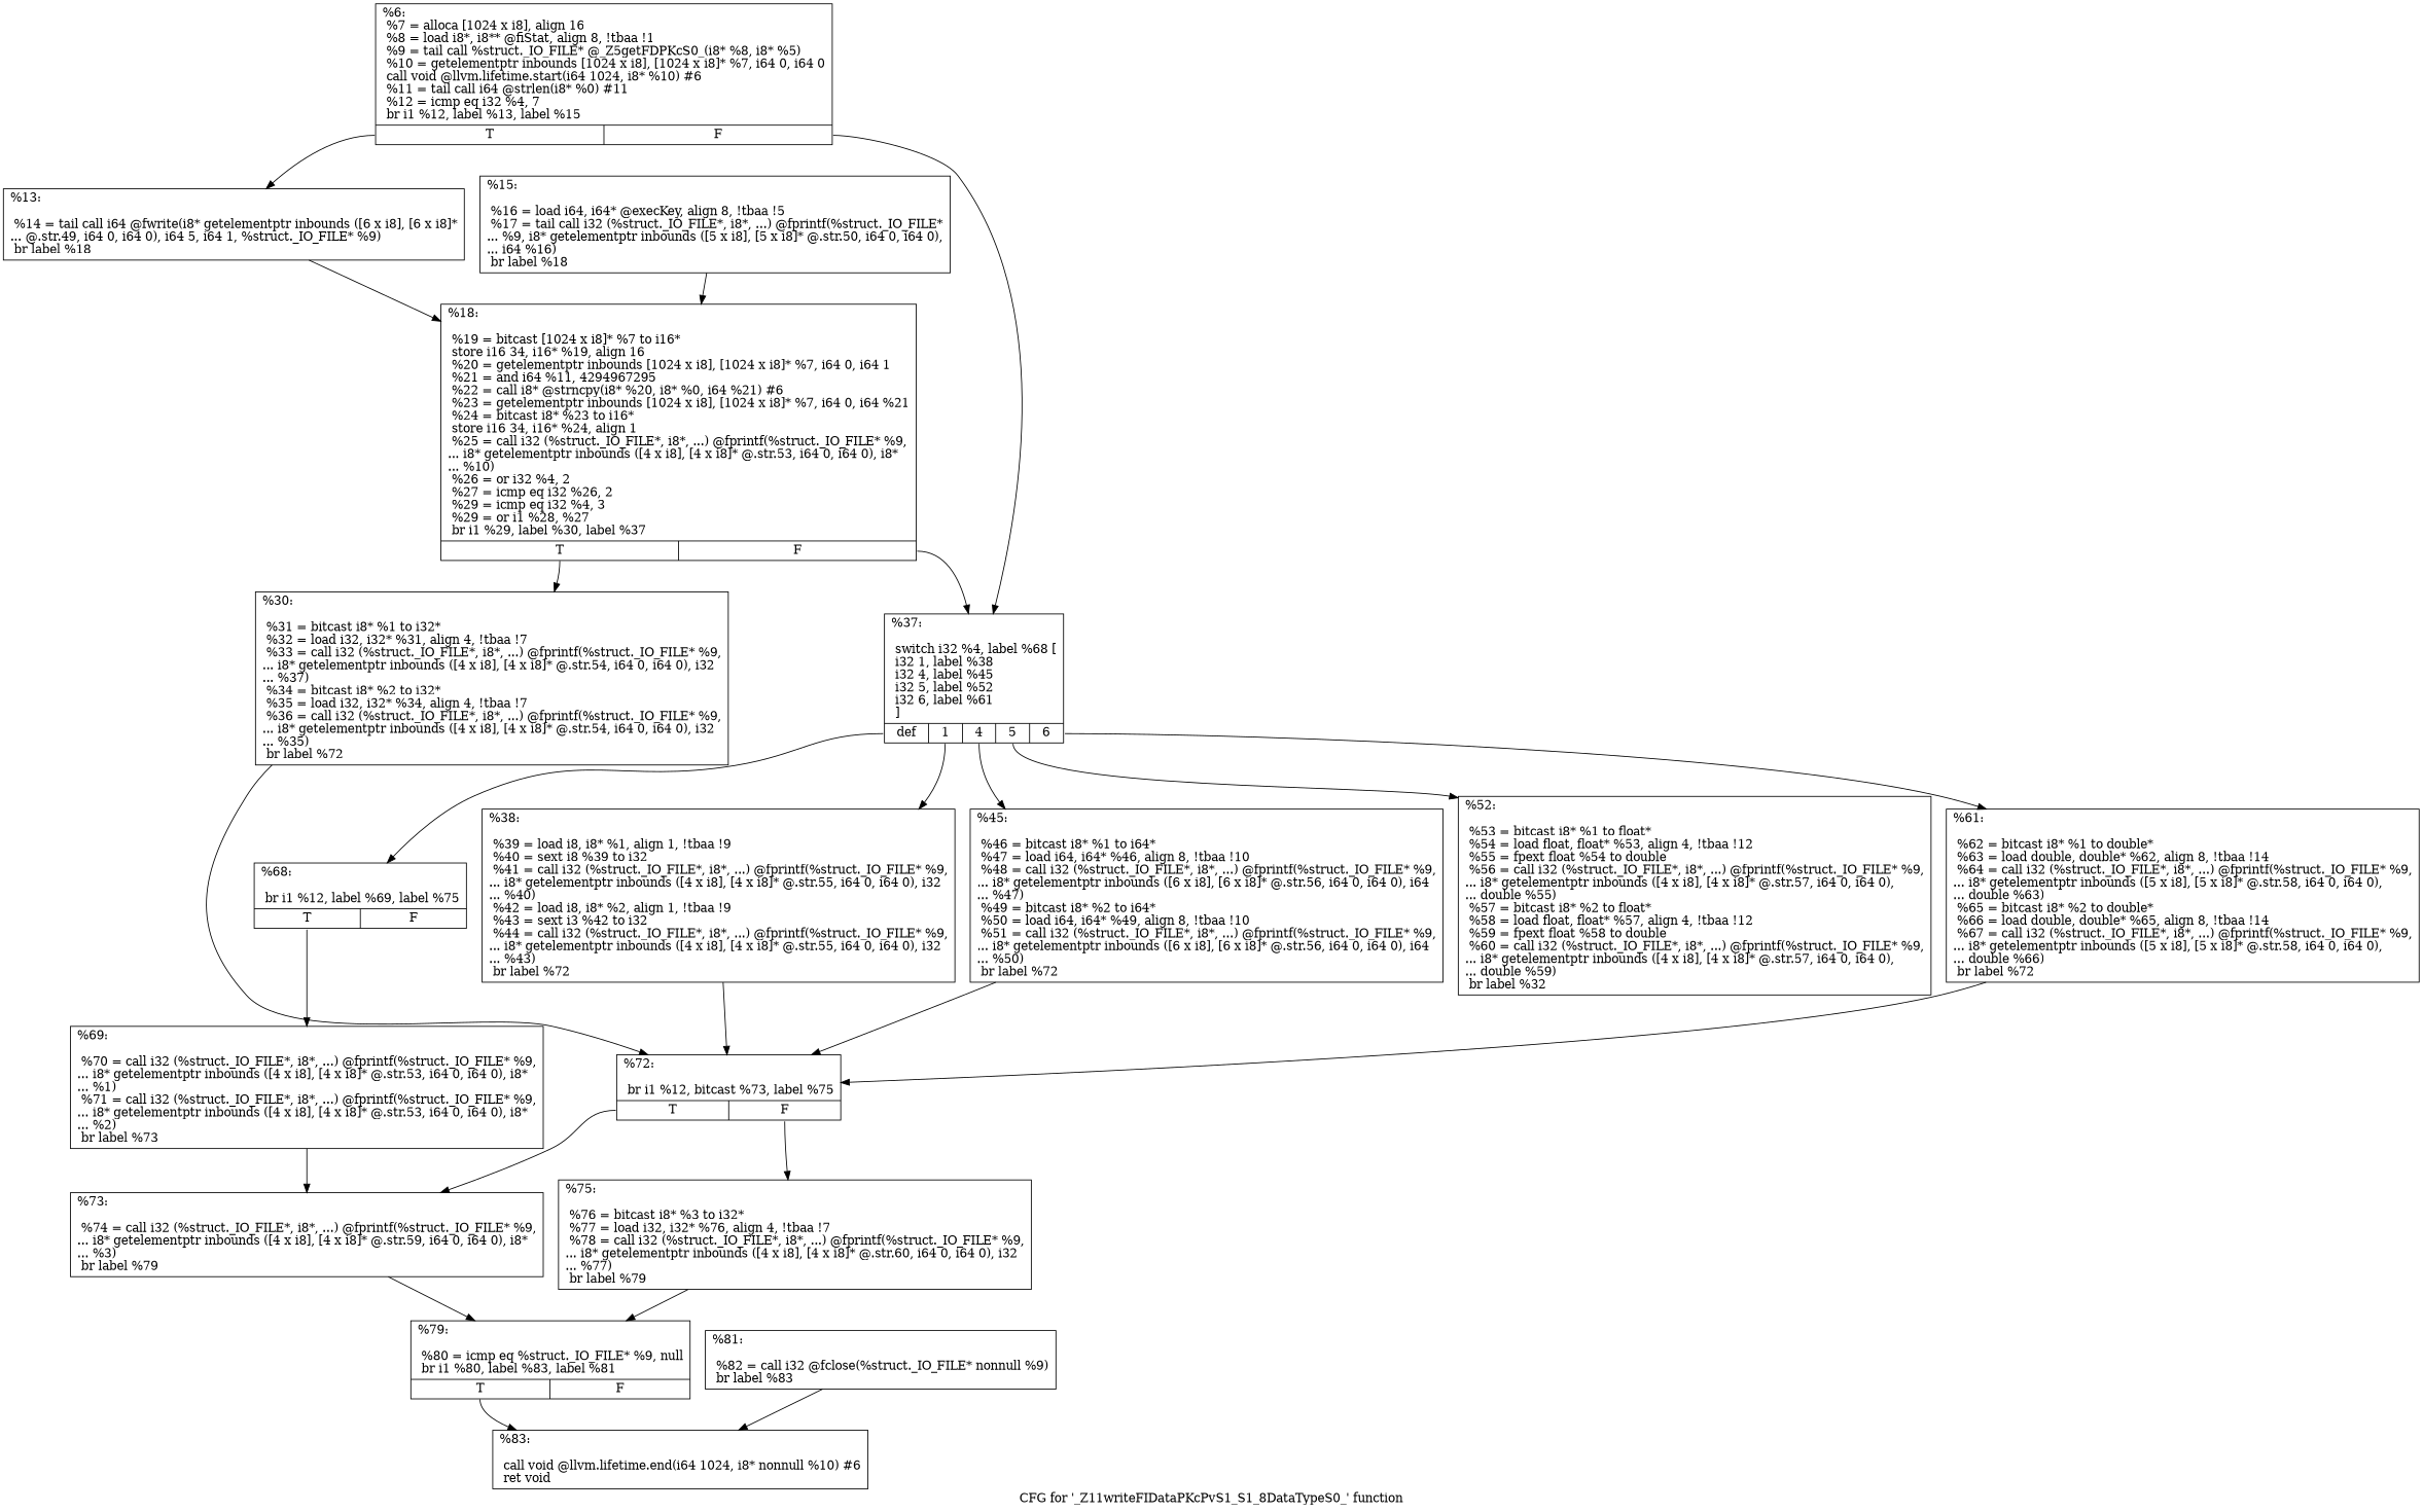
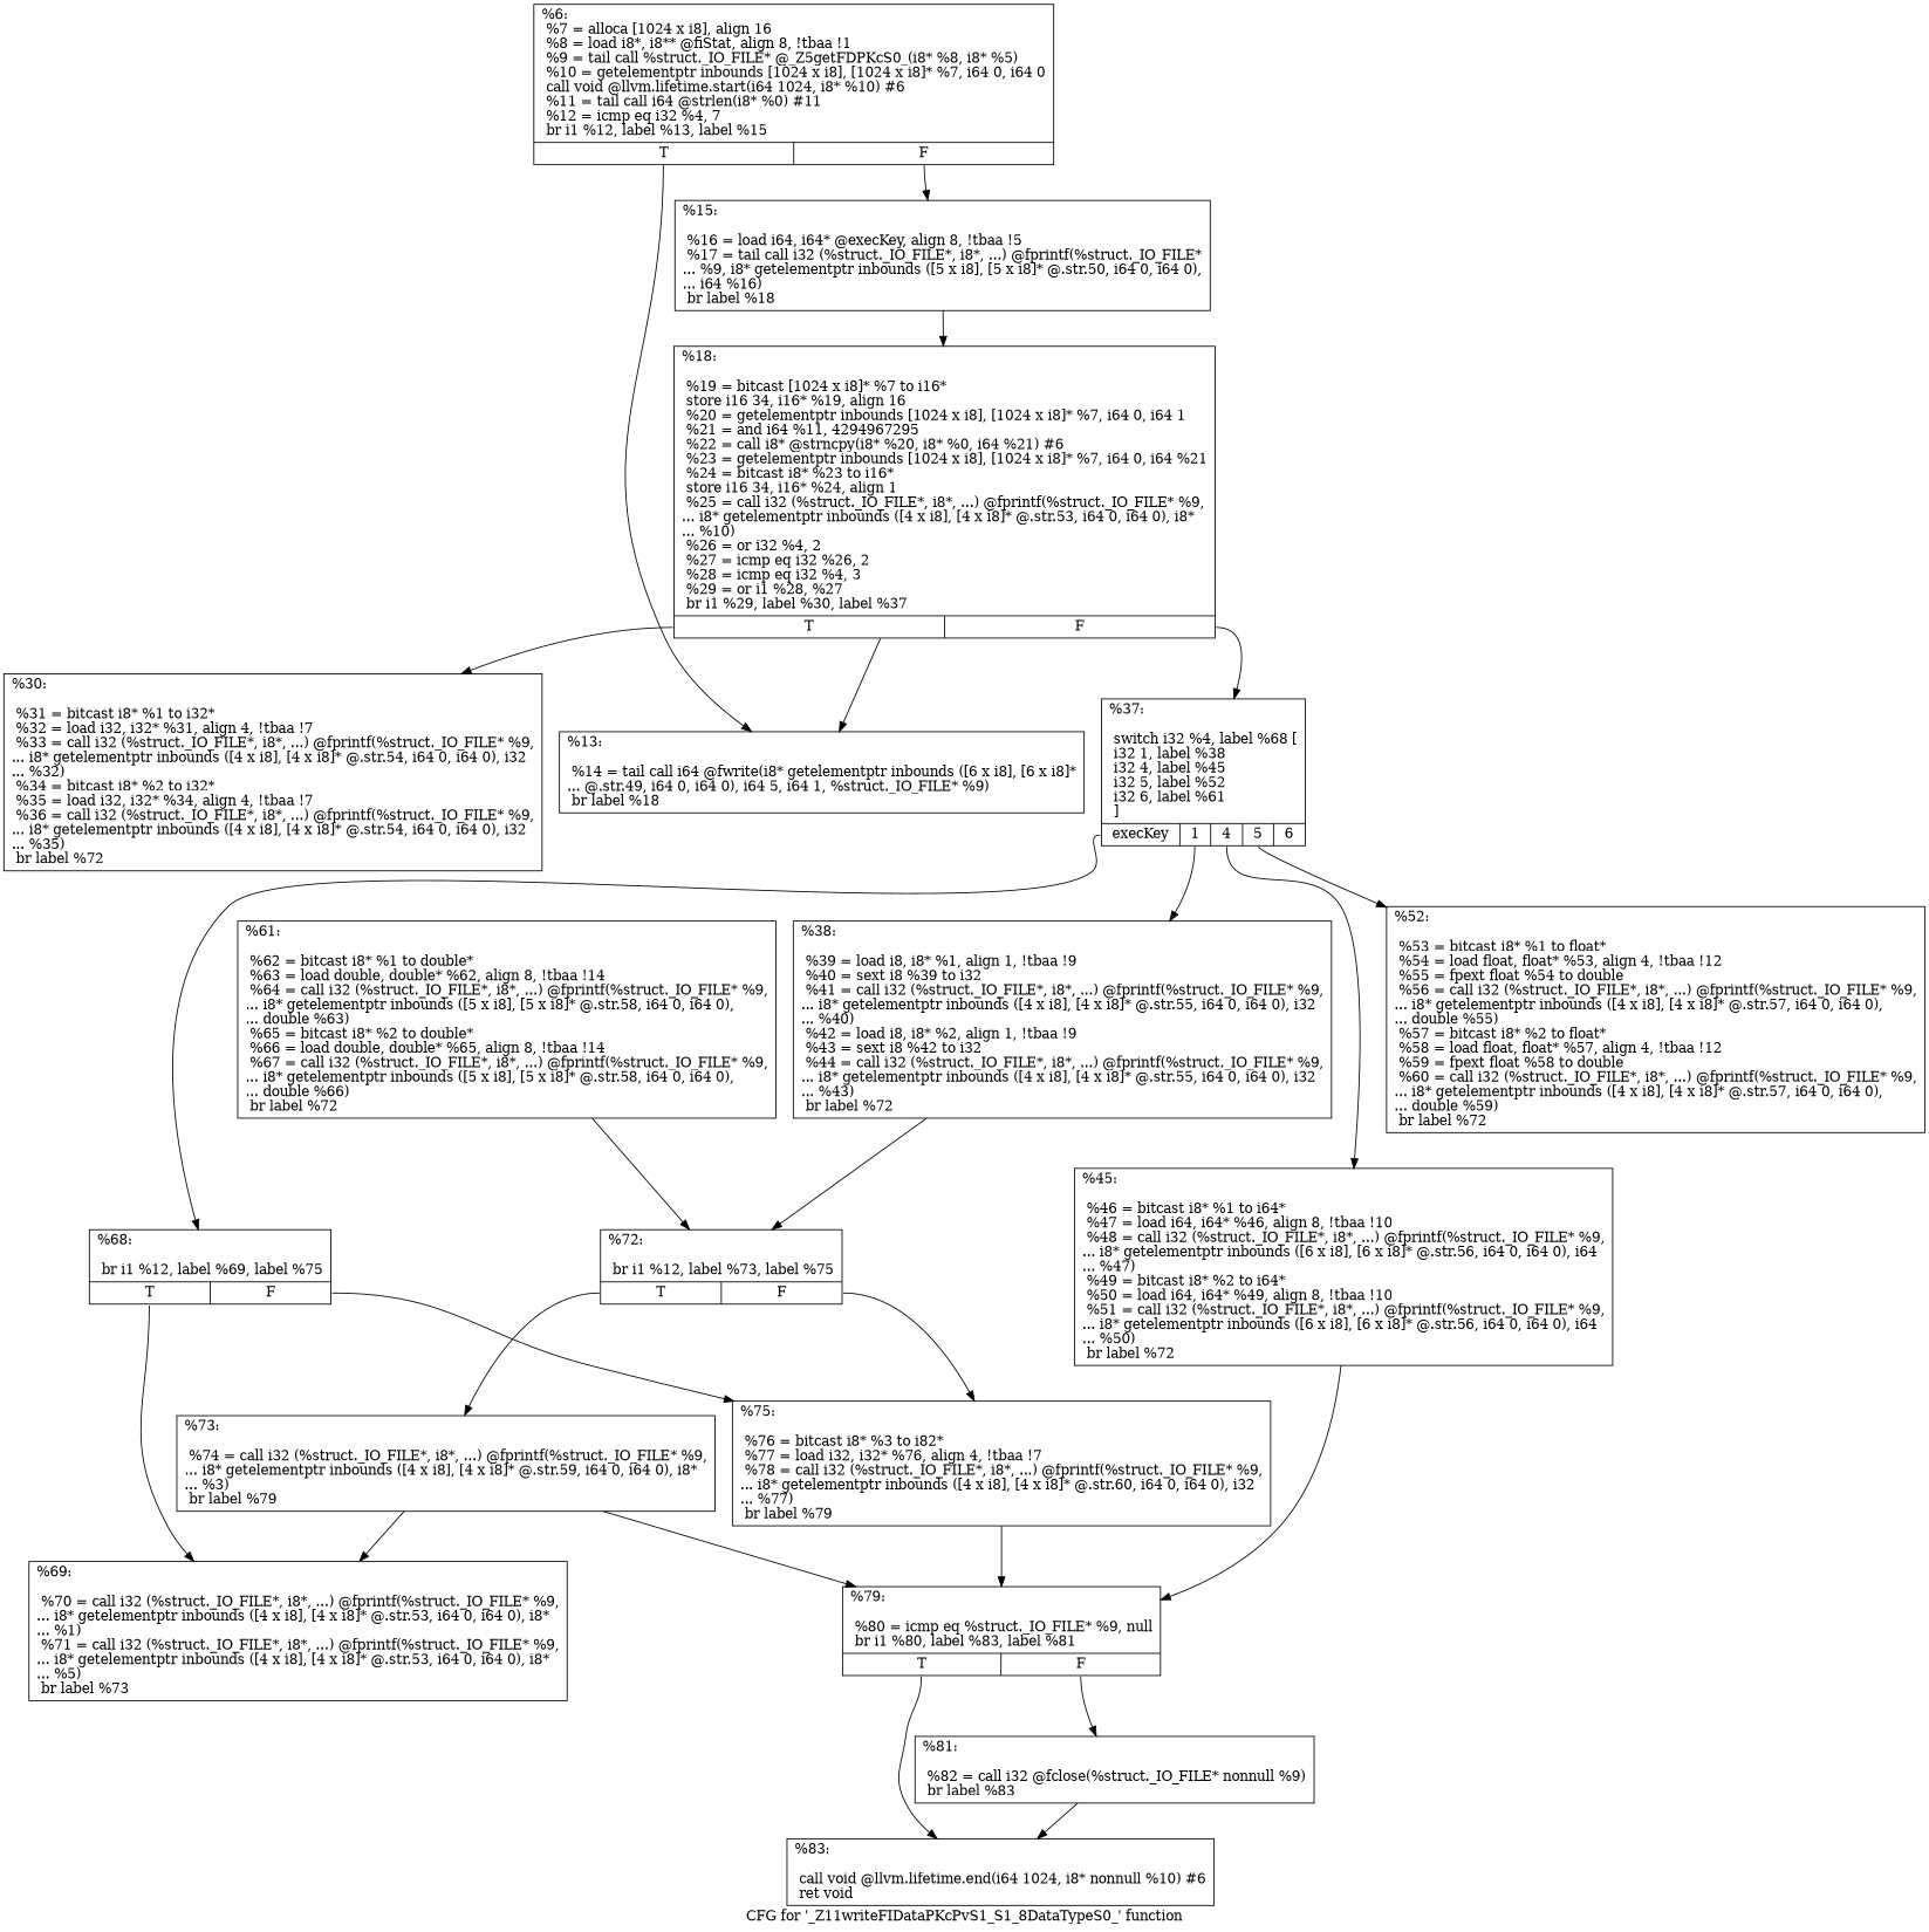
  digraph {
    label="CFG for '_Z11writeFIDataPKcPvS1_S1_8DataTypeS0_' function"
    node [shape=record]
    n1 [label="{%6:\l  %7 = alloca [1024 x i8], align 16\l  %8 = load i8*, i8** @fiStat, align 8, !tbaa !1\l  %9 = tail call %struct._IO_FILE* @_Z5getFDPKcS0_(i8* %8, i8* %5)\l  %10 = getelementptr inbounds [1024 x i8], [1024 x i8]* %7, i64 0, i64 0\l  call void @llvm.lifetime.start(i64 1024, i8* %10) #6\l  %11 = tail call i64 @strlen(i8* %0) #11\l  %12 = icmp eq i32 %4, 7\l  br i1 %12, label %13, label %15\l|{<s0>T|<s1>F}}"]
    n2 [label="{%13:\l\l  %14 = tail call i64 @fwrite(i8* getelementptr inbounds ([6 x i8], [6 x i8]*\l... @.str.49, i64 0, i64 0), i64 5, i64 1, %struct._IO_FILE* %9)\l  br label %18\l}"]
    n3 [label="{%15:\l\l  %16 = load i64, i64* @execKey, align 8, !tbaa !5\l  %17 = tail call i32 (%struct._IO_FILE*, i8*, ...) @fprintf(%struct._IO_FILE*\l... %9, i8* getelementptr inbounds ([5 x i8], [5 x i8]* @.str.50, i64 0, i64 0),\l... i64 %16)\l  br label %18\l}"]
-   n4 [label="{%18:\l\l  %19 = bitcast [1024 x i8]* %7 to i16*\l  store i16 34, i16* %19, align 16\l  %20 = getelementptr inbounds [1024 x i8], [1024 x i8]* %7, i64 0, i64 1\l  %21 = and i64 %11, 4294967295\l  %22 = call i8* @strncpy(i8* %20, i8* %0, i64 %21) #6\l  %23 = getelementptr inbounds [1024 x i8], [1024 x i8]* %7, i64 0, i64 %21\l  %24 = bitcast i8* %23 to i16*\l  store i16 34, i16* %24, align 1\l  %25 = call i32 (%struct._IO_FILE*, i8*, ...) @fprintf(%struct._IO_FILE* %9,\l... i8* getelementptr inbounds ([4 x i8], [4 x i8]* @.str.53, i64 0, i64 0), i8*\l... %10)\l  %26 = or i32 %4, 2\l  %27 = icmp eq i32 %26, 2\l  %29 = icmp eq i32 %4, 3\l  %29 = or i1 %28, %27\l  br i1 %29, label %30, label %37\l|{<s0>T|<s1>F}}"]
-   n5 [label="{%30:\l\l  %31 = bitcast i8* %1 to i32*\l  %32 = load i32, i32* %31, align 4, !tbaa !7\l  %33 = call i32 (%struct._IO_FILE*, i8*, ...) @fprintf(%struct._IO_FILE* %9,\l... i8* getelementptr inbounds ([4 x i8], [4 x i8]* @.str.54, i64 0, i64 0), i32\l... %37)\l  %34 = bitcast i8* %2 to i32*\l  %35 = load i32, i32* %34, align 4, !tbaa !7\l  %36 = call i32 (%struct._IO_FILE*, i8*, ...) @fprintf(%struct._IO_FILE* %9,\l... i8* getelementptr inbounds ([4 x i8], [4 x i8]* @.str.54, i64 0, i64 0), i32\l... %35)\l  br label %72\l}"]
-   n6 [label="{%37:\l\l  switch i32 %4, label %68 [\l    i32 1, label %38\l    i32 4, label %45\l    i32 5, label %52\l    i32 6, label %61\l  ]\l|{<s0>def|<s1>1|<s2>4|<s3>5|<s4>6}}"]
-   n7 [label="{%72:\l\l  br i1 %12, bitcast %73, label %75\l|{<s0>T|<s1>F}}"]
+   n4 [label="{%18:\l\l  %19 = bitcast [1024 x i8]* %7 to i16*\l  store i16 34, i16* %19, align 16\l  %20 = getelementptr inbounds [1024 x i8], [1024 x i8]* %7, i64 0, i64 1\l  %21 = and i64 %11, 4294967295\l  %22 = call i8* @strncpy(i8* %20, i8* %0, i64 %21) #6\l  %23 = getelementptr inbounds [1024 x i8], [1024 x i8]* %7, i64 0, i64 %21\l  %24 = bitcast i8* %23 to i16*\l  store i16 34, i16* %24, align 1\l  %25 = call i32 (%struct._IO_FILE*, i8*, ...) @fprintf(%struct._IO_FILE* %9,\l... i8* getelementptr inbounds ([4 x i8], [4 x i8]* @.str.53, i64 0, i64 0), i8*\l... %10)\l  %26 = or i32 %4, 2\l  %27 = icmp eq i32 %26, 2\l  %28 = icmp eq i32 %4, 3\l  %29 = or i1 %28, %27\l  br i1 %29, label %30, label %37\l|{<s0>T|<s1>F}}"]
+   n5 [label="{%30:\l\l  %31 = bitcast i8* %1 to i32*\l  %32 = load i32, i32* %31, align 4, !tbaa !7\l  %33 = call i32 (%struct._IO_FILE*, i8*, ...) @fprintf(%struct._IO_FILE* %9,\l... i8* getelementptr inbounds ([4 x i8], [4 x i8]* @.str.54, i64 0, i64 0), i32\l... %32)\l  %34 = bitcast i8* %2 to i32*\l  %35 = load i32, i32* %34, align 4, !tbaa !7\l  %36 = call i32 (%struct._IO_FILE*, i8*, ...) @fprintf(%struct._IO_FILE* %9,\l... i8* getelementptr inbounds ([4 x i8], [4 x i8]* @.str.54, i64 0, i64 0), i32\l... %35)\l  br label %72\l}"]
+   n6 [label="{%37:\l\l  switch i32 %4, label %68 [\l    i32 1, label %38\l    i32 4, label %45\l    i32 5, label %52\l    i32 6, label %61\l  ]\l|{<s0>execKey|<s1>1|<s2>4|<s3>5|<s4>6}}"]
+   n7 [label="{%72:\l\l  br i1 %12, label %73, label %75\l|{<s0>T|<s1>F}}"]
    n8 [label="{%68:\l\l  br i1 %12, label %69, label %75\l|{<s0>T|<s1>F}}"]
-   n9 [label="{%38:\l\l  %39 = load i8, i8* %1, align 1, !tbaa !9\l  %40 = sext i8 %39 to i32\l  %41 = call i32 (%struct._IO_FILE*, i8*, ...) @fprintf(%struct._IO_FILE* %9,\l... i8* getelementptr inbounds ([4 x i8], [4 x i8]* @.str.55, i64 0, i64 0), i32\l... %40)\l  %42 = load i8, i8* %2, align 1, !tbaa !9\l  %43 = sext i3 %42 to i32\l  %44 = call i32 (%struct._IO_FILE*, i8*, ...) @fprintf(%struct._IO_FILE* %9,\l... i8* getelementptr inbounds ([4 x i8], [4 x i8]* @.str.55, i64 0, i64 0), i32\l... %43)\l  br label %72\l}"]
+   n9 [label="{%38:\l\l  %39 = load i8, i8* %1, align 1, !tbaa !9\l  %40 = sext i8 %39 to i32\l  %41 = call i32 (%struct._IO_FILE*, i8*, ...) @fprintf(%struct._IO_FILE* %9,\l... i8* getelementptr inbounds ([4 x i8], [4 x i8]* @.str.55, i64 0, i64 0), i32\l... %40)\l  %42 = load i8, i8* %2, align 1, !tbaa !9\l  %43 = sext i8 %42 to i32\l  %44 = call i32 (%struct._IO_FILE*, i8*, ...) @fprintf(%struct._IO_FILE* %9,\l... i8* getelementptr inbounds ([4 x i8], [4 x i8]* @.str.55, i64 0, i64 0), i32\l... %43)\l  br label %72\l}"]
    n10 [label="{%45:\l\l  %46 = bitcast i8* %1 to i64*\l  %47 = load i64, i64* %46, align 8, !tbaa !10\l  %48 = call i32 (%struct._IO_FILE*, i8*, ...) @fprintf(%struct._IO_FILE* %9,\l... i8* getelementptr inbounds ([6 x i8], [6 x i8]* @.str.56, i64 0, i64 0), i64\l... %47)\l  %49 = bitcast i8* %2 to i64*\l  %50 = load i64, i64* %49, align 8, !tbaa !10\l  %51 = call i32 (%struct._IO_FILE*, i8*, ...) @fprintf(%struct._IO_FILE* %9,\l... i8* getelementptr inbounds ([6 x i8], [6 x i8]* @.str.56, i64 0, i64 0), i64\l... %50)\l  br label %72\l}"]
-   n11 [label="{%52:\l\l  %53 = bitcast i8* %1 to float*\l  %54 = load float, float* %53, align 4, !tbaa !12\l  %55 = fpext float %54 to double\l  %56 = call i32 (%struct._IO_FILE*, i8*, ...) @fprintf(%struct._IO_FILE* %9,\l... i8* getelementptr inbounds ([4 x i8], [4 x i8]* @.str.57, i64 0, i64 0),\l... double %55)\l  %57 = bitcast i8* %2 to float*\l  %58 = load float, float* %57, align 4, !tbaa !12\l  %59 = fpext float %58 to double\l  %60 = call i32 (%struct._IO_FILE*, i8*, ...) @fprintf(%struct._IO_FILE* %9,\l... i8* getelementptr inbounds ([4 x i8], [4 x i8]* @.str.57, i64 0, i64 0),\l... double %59)\l  br label %32\l}"]
+   n11 [label="{%52:\l\l  %53 = bitcast i8* %1 to float*\l  %54 = load float, float* %53, align 4, !tbaa !12\l  %55 = fpext float %54 to double\l  %56 = call i32 (%struct._IO_FILE*, i8*, ...) @fprintf(%struct._IO_FILE* %9,\l... i8* getelementptr inbounds ([4 x i8], [4 x i8]* @.str.57, i64 0, i64 0),\l... double %55)\l  %57 = bitcast i8* %2 to float*\l  %58 = load float, float* %57, align 4, !tbaa !12\l  %59 = fpext float %58 to double\l  %60 = call i32 (%struct._IO_FILE*, i8*, ...) @fprintf(%struct._IO_FILE* %9,\l... i8* getelementptr inbounds ([4 x i8], [4 x i8]* @.str.57, i64 0, i64 0),\l... double %59)\l  br label %72\l}"]
    n12 [label="{%61:\l\l  %62 = bitcast i8* %1 to double*\l  %63 = load double, double* %62, align 8, !tbaa !14\l  %64 = call i32 (%struct._IO_FILE*, i8*, ...) @fprintf(%struct._IO_FILE* %9,\l... i8* getelementptr inbounds ([5 x i8], [5 x i8]* @.str.58, i64 0, i64 0),\l... double %63)\l  %65 = bitcast i8* %2 to double*\l  %66 = load double, double* %65, align 8, !tbaa !14\l  %67 = call i32 (%struct._IO_FILE*, i8*, ...) @fprintf(%struct._IO_FILE* %9,\l... i8* getelementptr inbounds ([5 x i8], [5 x i8]* @.str.58, i64 0, i64 0),\l... double %66)\l  br label %72\l}"]
-   n13 [label="{%75:\l\l  %76 = bitcast i8* %3 to i32*\l  %77 = load i32, i32* %76, align 4, !tbaa !7\l  %78 = call i32 (%struct._IO_FILE*, i8*, ...) @fprintf(%struct._IO_FILE* %9,\l... i8* getelementptr inbounds ([4 x i8], [4 x i8]* @.str.60, i64 0, i64 0), i32\l... %77)\l  br label %79\l}"]
+   n13 [label="{%75:\l\l  %76 = bitcast i8* %3 to i82*\l  %77 = load i32, i32* %76, align 4, !tbaa !7\l  %78 = call i32 (%struct._IO_FILE*, i8*, ...) @fprintf(%struct._IO_FILE* %9,\l... i8* getelementptr inbounds ([4 x i8], [4 x i8]* @.str.60, i64 0, i64 0), i32\l... %77)\l  br label %79\l}"]
    n14 [label="{%73:\l\l  %74 = call i32 (%struct._IO_FILE*, i8*, ...) @fprintf(%struct._IO_FILE* %9,\l... i8* getelementptr inbounds ([4 x i8], [4 x i8]* @.str.59, i64 0, i64 0), i8*\l... %3)\l  br label %79\l}"]
-   n15 [label="{%69:\l\l  %70 = call i32 (%struct._IO_FILE*, i8*, ...) @fprintf(%struct._IO_FILE* %9,\l... i8* getelementptr inbounds ([4 x i8], [4 x i8]* @.str.53, i64 0, i64 0), i8*\l... %1)\l  %71 = call i32 (%struct._IO_FILE*, i8*, ...) @fprintf(%struct._IO_FILE* %9,\l... i8* getelementptr inbounds ([4 x i8], [4 x i8]* @.str.53, i64 0, i64 0), i8*\l... %2)\l  br label %73\l}"]
+   n15 [label="{%69:\l\l  %70 = call i32 (%struct._IO_FILE*, i8*, ...) @fprintf(%struct._IO_FILE* %9,\l... i8* getelementptr inbounds ([4 x i8], [4 x i8]* @.str.53, i64 0, i64 0), i8*\l... %1)\l  %71 = call i32 (%struct._IO_FILE*, i8*, ...) @fprintf(%struct._IO_FILE* %9,\l... i8* getelementptr inbounds ([4 x i8], [4 x i8]* @.str.53, i64 0, i64 0), i8*\l... %5)\l  br label %73\l}"]
    n16 [label="{%79:\l\l  %80 = icmp eq %struct._IO_FILE* %9, null\l  br i1 %80, label %83, label %81\l|{<s0>T|<s1>F}}"]
    n17 [label="{%83:\l\l  call void @llvm.lifetime.end(i64 1024, i8* nonnull %10) #6\l  ret void\l}"]
    n18 [label="{%81:\l\l  %82 = call i32 @fclose(%struct._IO_FILE* nonnull %9)\l  br label %83\l}"]
    n1 -> n2 [tailport=s0]
-   n1 -> n6 [tailport=s1]
-   n2 -> n4
+   n1 -> n3 [tailport=s1]
+   n4 -> n2
    n3 -> n4
    n4 -> n5 [tailport=s0]
    n4 -> n6 [tailport=s1]
-   n5 -> n7
    n6 -> n8 [tailport=s0]
    n6 -> n9 [tailport=s1]
    n6 -> n10 [tailport=s2]
    n6 -> n11 [tailport=s3]
-   n6 -> n12 [tailport=s4]
    n7 -> n13 [tailport=s1]
    n7 -> n14 [tailport=s0]
+   n8 -> n13 [tailport=s1]
    n8 -> n15 [tailport=s0]
    n9 -> n7
-   n10 -> n7
+   n10 -> n16
    n12 -> n7
    n13 -> n16
    n14 -> n16
-   n15 -> n14
+   n14 -> n15
    n16 -> n17 [tailport=s0]
+   n16 -> n18 [tailport=s1]
    n18 -> n17
  }
